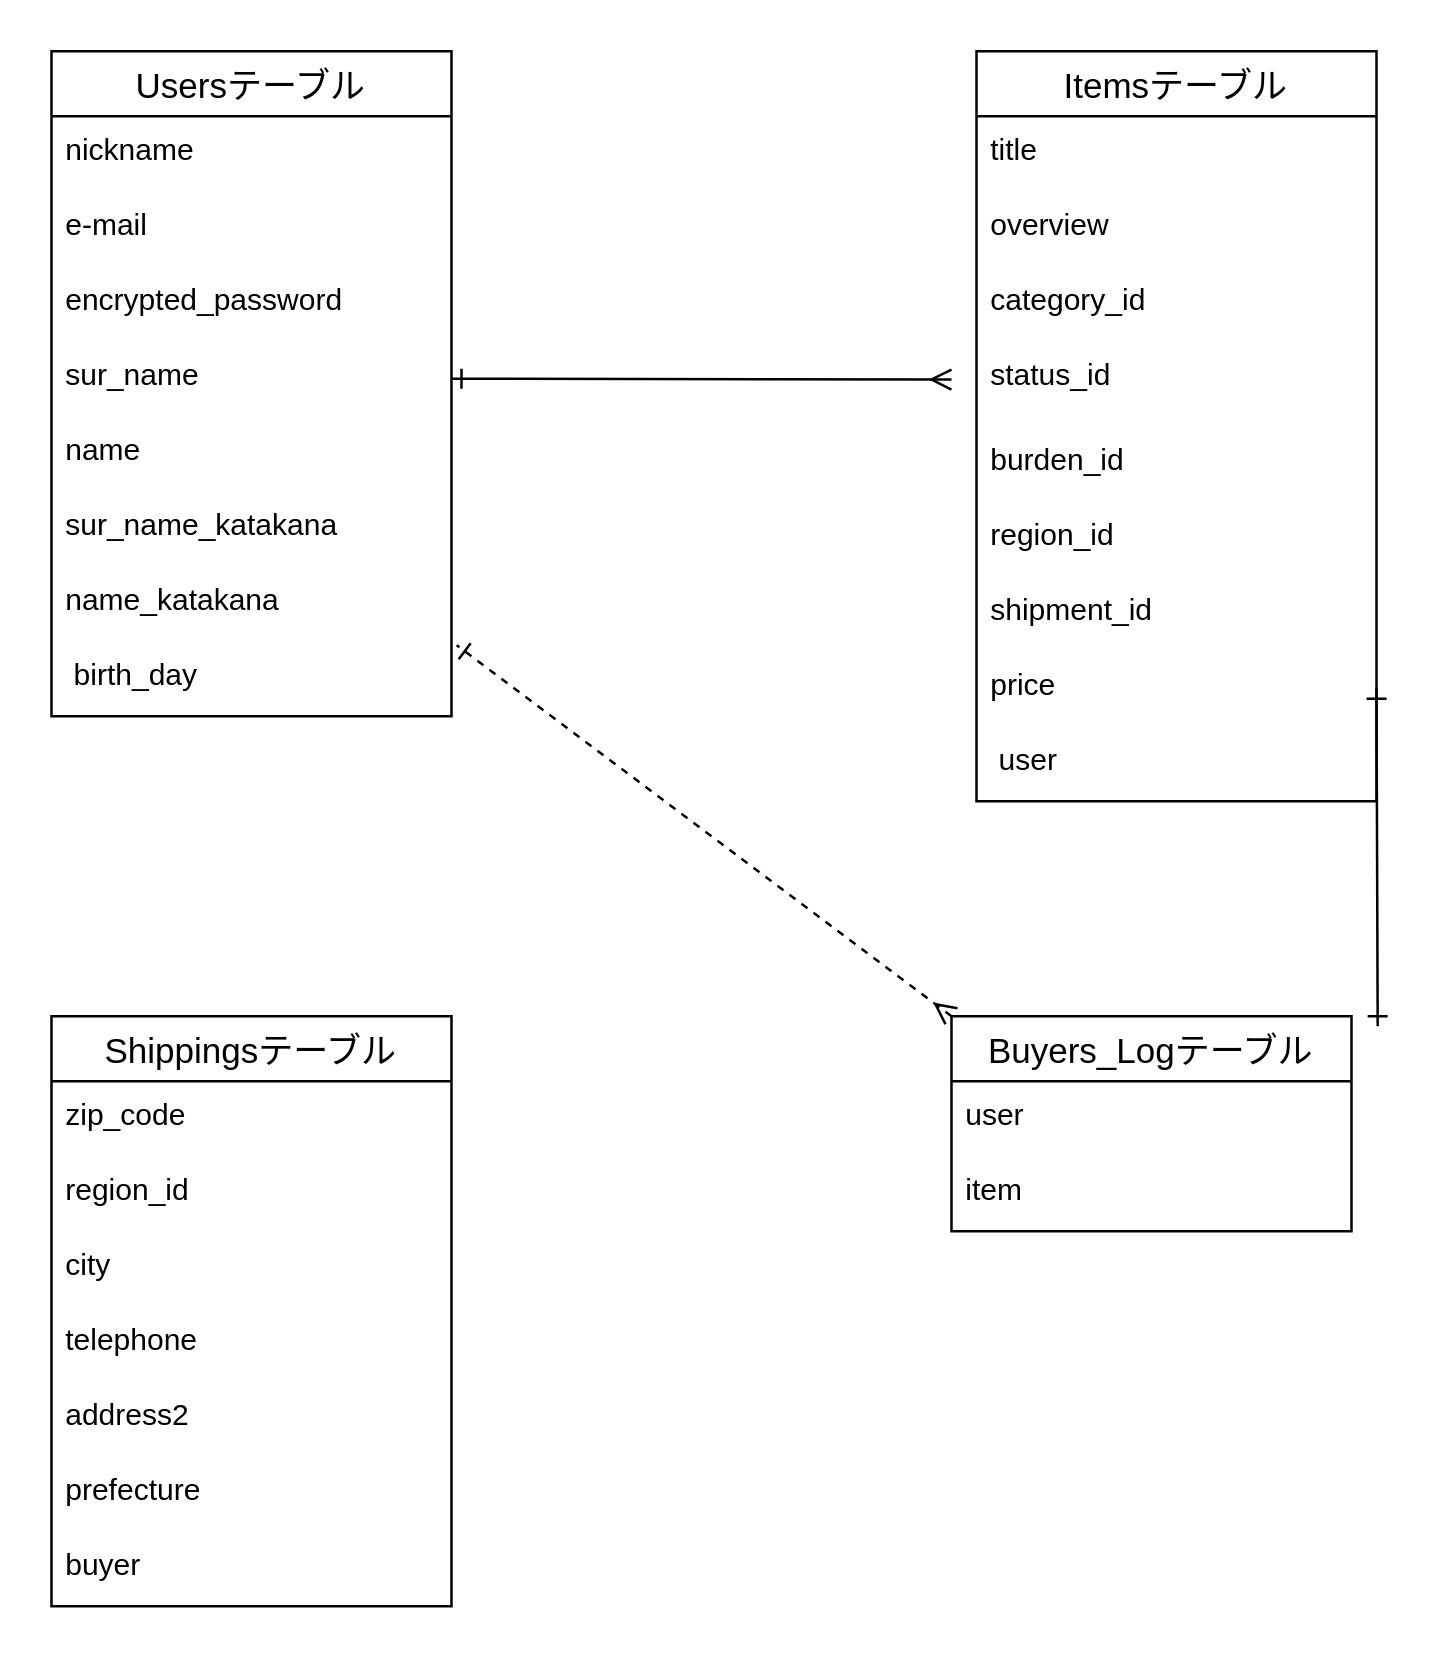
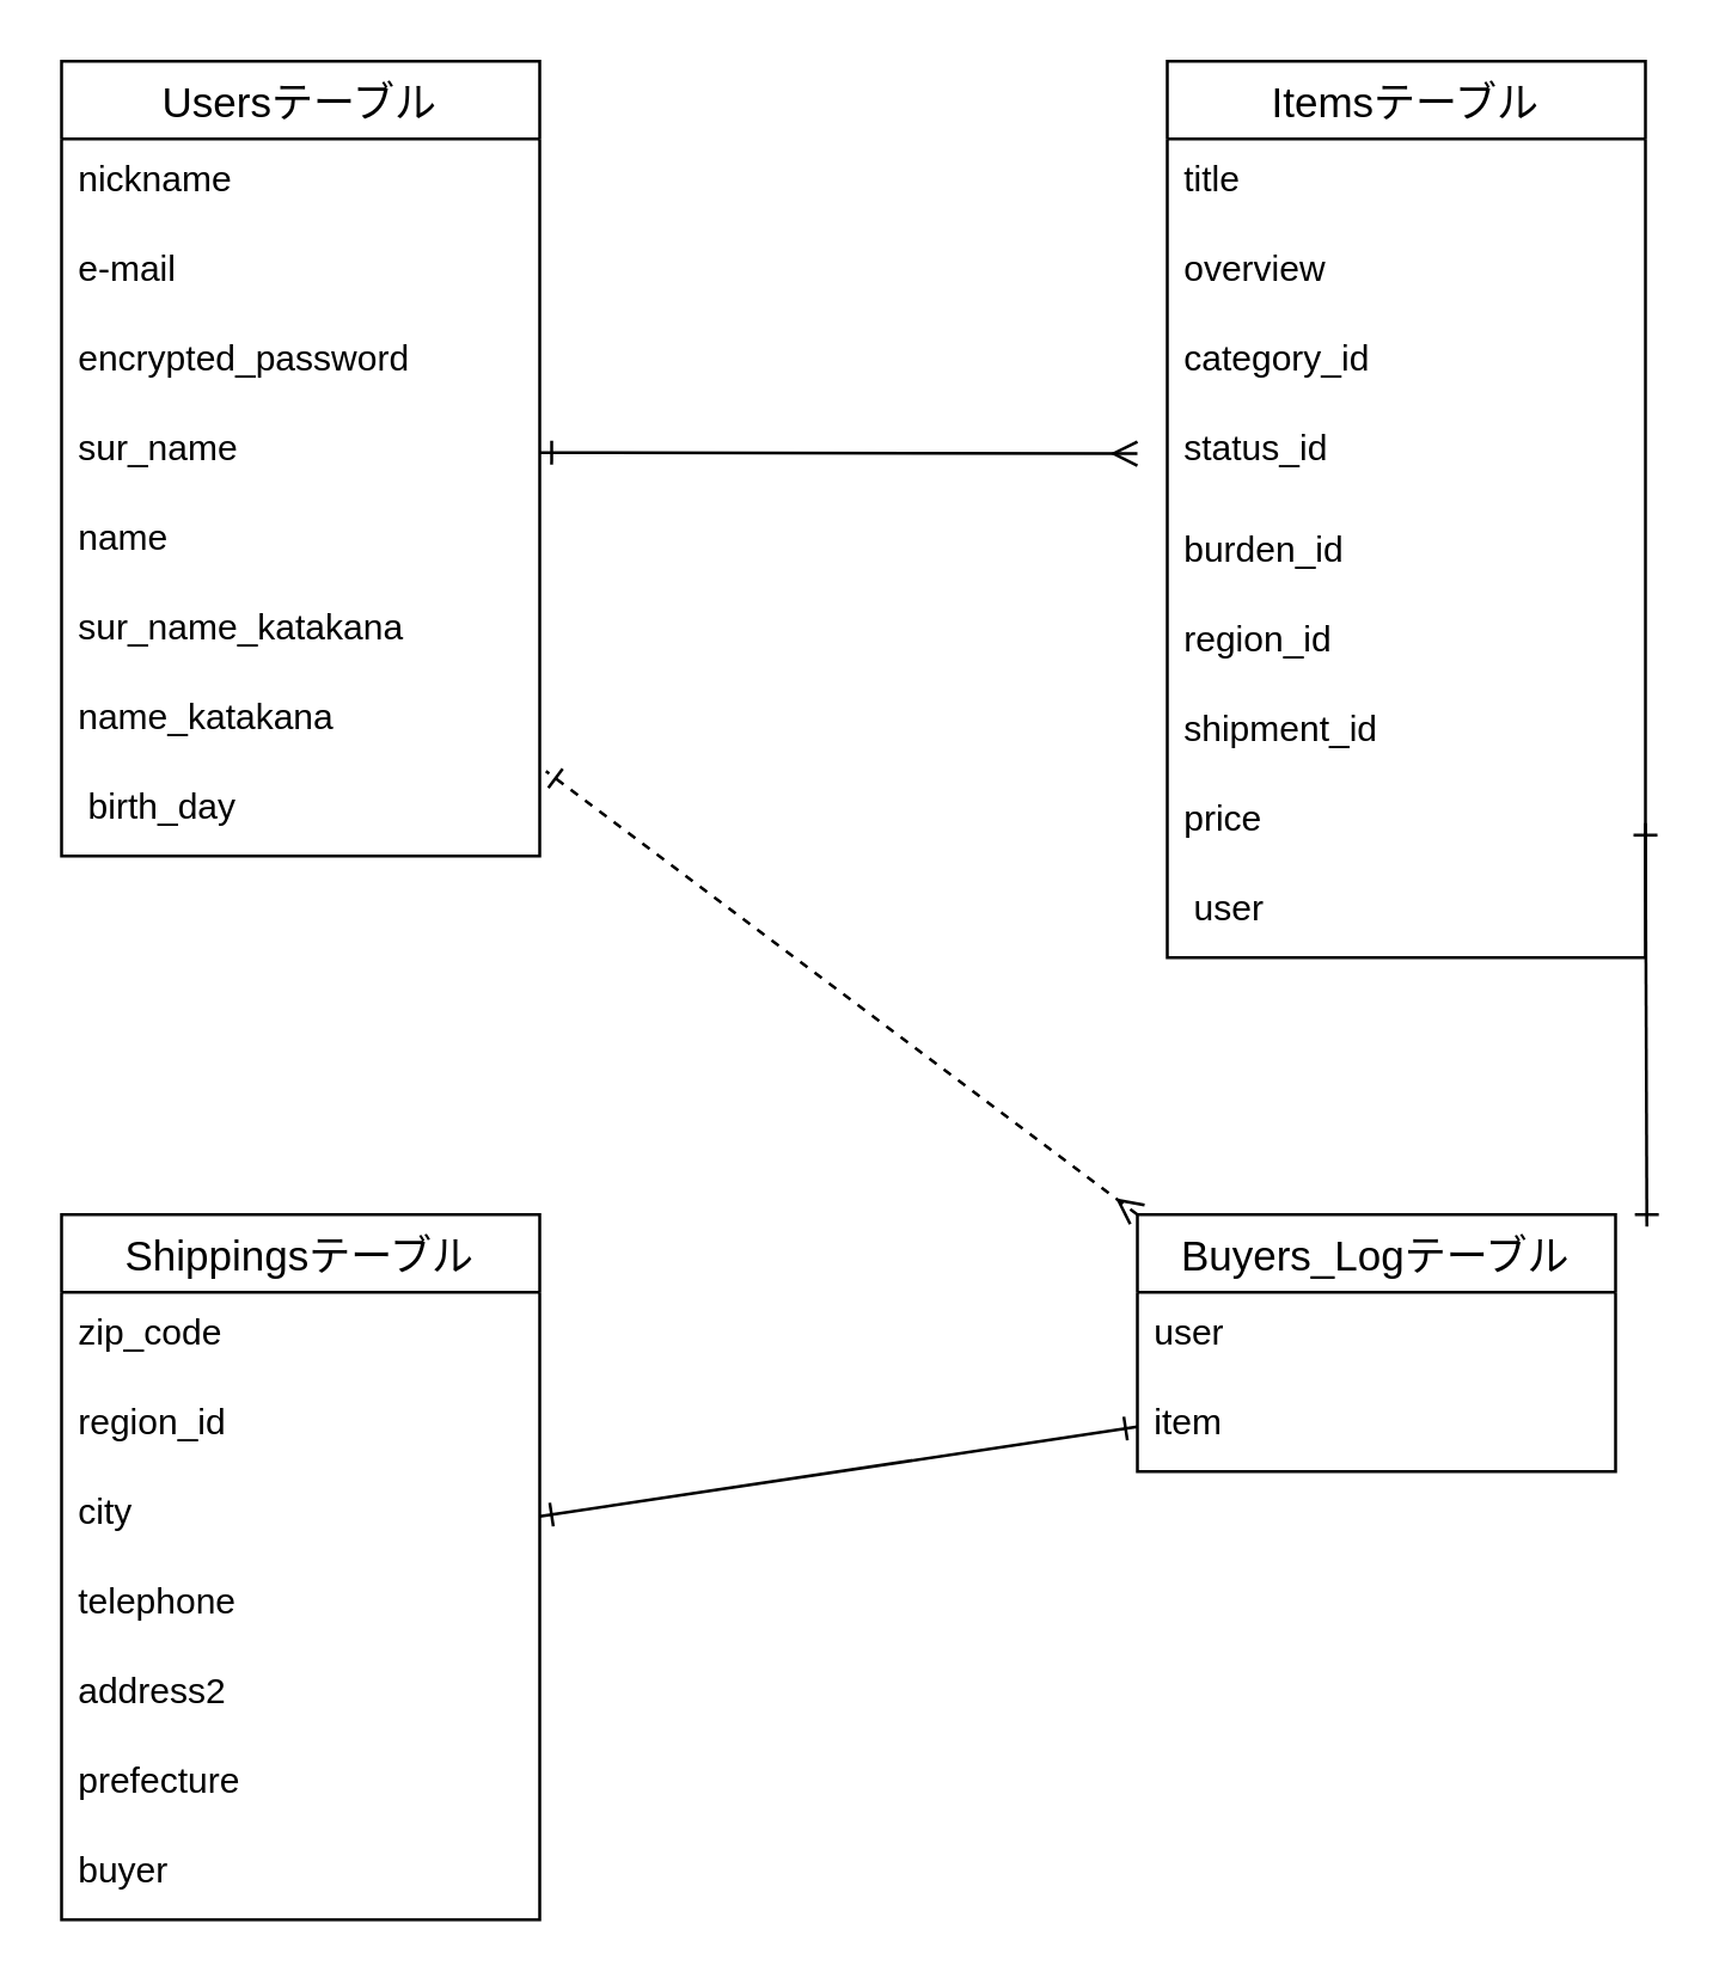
  <mxCell id="0" />
  <mxCell id="1" parent="0" />
  <mxCell id="2" value="Usersテーブル" style="swimlane;fontStyle=0;childLayout=stackLayout;horizontal=1;startSize=26;horizontalStack=0;resizeParent=1;resizeParentMax=0;resizeLast=0;collapsible=1;marginBottom=0;align=center;fontSize=14;" vertex="1" parent="1"><mxGeometry x="20" y="20" width="160" height="266" as="geometry" /></mxCell>
  <mxCell id="3" value="nickname" style="text;strokeColor=none;fillColor=none;spacingLeft=4;spacingRight=4;overflow=hidden;rotatable=0;points=[[0,0.5],[1,0.5]];portConstraint=eastwest;fontSize=12;" vertex="1" parent="2"><mxGeometry y="26" width="160" height="30" as="geometry" /></mxCell>
  <mxCell id="4" value="e-mail" style="text;strokeColor=none;fillColor=none;spacingLeft=4;spacingRight=4;overflow=hidden;rotatable=0;points=[[0,0.5],[1,0.5]];portConstraint=eastwest;fontSize=12;" vertex="1" parent="2"><mxGeometry y="56" width="160" height="30" as="geometry" /></mxCell>
  <mxCell id="5" value="encrypted_password" style="text;strokeColor=none;fillColor=none;spacingLeft=4;spacingRight=4;overflow=hidden;rotatable=0;points=[[0,0.5],[1,0.5]];portConstraint=eastwest;fontSize=12;" vertex="1" parent="2"><mxGeometry y="86" width="160" height="30" as="geometry" /></mxCell>
  <mxCell id="6" value="sur_name" style="text;strokeColor=none;fillColor=none;spacingLeft=4;spacingRight=4;overflow=hidden;rotatable=0;points=[[0,0.5],[1,0.5]];portConstraint=eastwest;fontSize=12;" vertex="1" parent="2"><mxGeometry y="116" width="160" height="30" as="geometry" /></mxCell>
  <mxCell id="7" value="name" style="text;strokeColor=none;fillColor=none;spacingLeft=4;spacingRight=4;overflow=hidden;rotatable=0;points=[[0,0.5],[1,0.5]];portConstraint=eastwest;fontSize=12;" vertex="1" parent="2"><mxGeometry y="146" width="160" height="30" as="geometry" /></mxCell>
  <mxCell id="8" value="sur_name_katakana" style="text;strokeColor=none;fillColor=none;spacingLeft=4;spacingRight=4;overflow=hidden;rotatable=0;points=[[0,0.5],[1,0.5]];portConstraint=eastwest;fontSize=12;" vertex="1" parent="2"><mxGeometry y="176" width="160" height="30" as="geometry" /></mxCell>
  <mxCell id="9" value="name_katakana" style="text;strokeColor=none;fillColor=none;spacingLeft=4;spacingRight=4;overflow=hidden;rotatable=0;points=[[0,0.5],[1,0.5]];portConstraint=eastwest;fontSize=12;" vertex="1" parent="2"><mxGeometry y="206" width="160" height="30" as="geometry" /></mxCell>
  <mxCell id="10" value=" birth_day" style="text;strokeColor=none;fillColor=none;spacingLeft=4;spacingRight=4;overflow=hidden;rotatable=0;points=[[0,0.5],[1,0.5]];portConstraint=eastwest;fontSize=12;" vertex="1" parent="2"><mxGeometry y="236" width="160" height="30" as="geometry" /></mxCell>
  <mxCell id="11" value="Itemsテーブル" style="swimlane;fontStyle=0;childLayout=stackLayout;horizontal=1;startSize=26;horizontalStack=0;resizeParent=1;resizeParentMax=0;resizeLast=0;collapsible=1;marginBottom=0;align=center;fontSize=14;" vertex="1" parent="1"><mxGeometry x="390" y="20" width="160" height="300" as="geometry" /></mxCell>
  <mxCell id="12" value="title" style="text;strokeColor=none;fillColor=none;spacingLeft=4;spacingRight=4;overflow=hidden;rotatable=0;points=[[0,0.5],[1,0.5]];portConstraint=eastwest;fontSize=12;" vertex="1" parent="11"><mxGeometry y="26" width="160" height="30" as="geometry" /></mxCell>
  <mxCell id="13" value="overview" style="text;strokeColor=none;fillColor=none;spacingLeft=4;spacingRight=4;overflow=hidden;rotatable=0;points=[[0,0.5],[1,0.5]];portConstraint=eastwest;fontSize=12;" vertex="1" parent="11"><mxGeometry y="56" width="160" height="30" as="geometry" /></mxCell>
  <mxCell id="14" value="category_id" style="text;strokeColor=none;fillColor=none;spacingLeft=4;spacingRight=4;overflow=hidden;rotatable=0;points=[[0,0.5],[1,0.5]];portConstraint=eastwest;fontSize=12;" vertex="1" parent="11"><mxGeometry y="86" width="160" height="30" as="geometry" /></mxCell>
  <mxCell id="15" value="status_id" style="text;strokeColor=none;fillColor=none;spacingLeft=4;spacingRight=4;overflow=hidden;rotatable=0;points=[[0,0.5],[1,0.5]];portConstraint=eastwest;fontSize=12;" vertex="1" parent="11"><mxGeometry y="116" width="160" height="34" as="geometry" /></mxCell>
  <mxCell id="16" value="burden_id" style="text;strokeColor=none;fillColor=none;spacingLeft=4;spacingRight=4;overflow=hidden;rotatable=0;points=[[0,0.5],[1,0.5]];portConstraint=eastwest;fontSize=12;" vertex="1" parent="11"><mxGeometry y="150" width="160" height="30" as="geometry" /></mxCell>
  <mxCell id="17" value="region_id" style="text;strokeColor=none;fillColor=none;spacingLeft=4;spacingRight=4;overflow=hidden;rotatable=0;points=[[0,0.5],[1,0.5]];portConstraint=eastwest;fontSize=12;" vertex="1" parent="11"><mxGeometry y="180" width="160" height="30" as="geometry" /></mxCell>
  <mxCell id="18" value="shipment_id" style="text;strokeColor=none;fillColor=none;spacingLeft=4;spacingRight=4;overflow=hidden;rotatable=0;points=[[0,0.5],[1,0.5]];portConstraint=eastwest;fontSize=12;" vertex="1" parent="11"><mxGeometry y="210" width="160" height="30" as="geometry" /></mxCell>
  <mxCell id="19" value="price" style="text;strokeColor=none;fillColor=none;spacingLeft=4;spacingRight=4;overflow=hidden;rotatable=0;points=[[0,0.5],[1,0.5]];portConstraint=eastwest;fontSize=12;" vertex="1" parent="11"><mxGeometry y="240" width="160" height="30" as="geometry" /></mxCell>
  <mxCell id="20" value=" user" style="text;strokeColor=none;fillColor=none;spacingLeft=4;spacingRight=4;overflow=hidden;rotatable=0;points=[[0,0.5],[1,0.5]];portConstraint=eastwest;fontSize=12;" vertex="1" parent="11"><mxGeometry y="270" width="160" height="30" as="geometry" /></mxCell>
  <mxCell id="21" style="edgeStyle=none;jumpSize=12;html=1;exitX=0;exitY=0;exitDx=0;exitDy=0;entryX=1.013;entryY=1.054;entryDx=0;entryDy=0;entryPerimeter=0;startArrow=ERmany;startFill=0;endArrow=ERone;endFill=0;dashed=1;" edge="1" parent="1" source="22" target="9"><mxGeometry relative="1" as="geometry" /></mxCell>
  <mxCell id="22" value="Buyers_Logテーブル" style="swimlane;fontStyle=0;childLayout=stackLayout;horizontal=1;startSize=26;horizontalStack=0;resizeParent=1;resizeParentMax=0;resizeLast=0;collapsible=1;marginBottom=0;align=center;fontSize=14;" vertex="1" parent="1"><mxGeometry x="380" y="406" width="160" height="86" as="geometry" /></mxCell>
  <mxCell id="23" value="user" style="text;strokeColor=none;fillColor=none;spacingLeft=4;spacingRight=4;overflow=hidden;rotatable=0;points=[[0,0.5],[1,0.5]];portConstraint=eastwest;fontSize=12;" vertex="1" parent="22"><mxGeometry y="26" width="160" height="30" as="geometry" /></mxCell>
  <mxCell id="24" value="item" style="text;strokeColor=none;fillColor=none;spacingLeft=4;spacingRight=4;overflow=hidden;rotatable=0;points=[[0,0.5],[1,0.5]];portConstraint=eastwest;fontSize=12;" vertex="1" parent="22"><mxGeometry y="56" width="160" height="30" as="geometry" /></mxCell>
  <mxCell id="25" value="Shippingsテーブル" style="swimlane;fontStyle=0;childLayout=stackLayout;horizontal=1;startSize=26;horizontalStack=0;resizeParent=1;resizeParentMax=0;resizeLast=0;collapsible=1;marginBottom=0;align=center;fontSize=14;" vertex="1" parent="1"><mxGeometry x="20" y="406" width="160" height="236" as="geometry" /></mxCell>
  <mxCell id="26" value="zip_code" style="text;strokeColor=none;fillColor=none;spacingLeft=4;spacingRight=4;overflow=hidden;rotatable=0;points=[[0,0.5],[1,0.5]];portConstraint=eastwest;fontSize=12;" vertex="1" parent="25"><mxGeometry y="26" width="160" height="30" as="geometry" /></mxCell>
  <mxCell id="27" value="region_id" style="text;strokeColor=none;fillColor=none;spacingLeft=4;spacingRight=4;overflow=hidden;rotatable=0;points=[[0,0.5],[1,0.5]];portConstraint=eastwest;fontSize=12;" vertex="1" parent="25"><mxGeometry y="56" width="160" height="30" as="geometry" /></mxCell>
  <mxCell id="28" value="city" style="text;strokeColor=none;fillColor=none;spacingLeft=4;spacingRight=4;overflow=hidden;rotatable=0;points=[[0,0.5],[1,0.5]];portConstraint=eastwest;fontSize=12;" vertex="1" parent="25"><mxGeometry y="86" width="160" height="30" as="geometry" /></mxCell>
  <mxCell id="29" value="telephone" style="text;strokeColor=none;fillColor=none;spacingLeft=4;spacingRight=4;overflow=hidden;rotatable=0;points=[[0,0.5],[1,0.5]];portConstraint=eastwest;fontSize=12;" vertex="1" parent="25"><mxGeometry y="116" width="160" height="30" as="geometry" /></mxCell>
  <mxCell id="30" value="address2" style="text;strokeColor=none;fillColor=none;spacingLeft=4;spacingRight=4;overflow=hidden;rotatable=0;points=[[0,0.5],[1,0.5]];portConstraint=eastwest;fontSize=12;" vertex="1" parent="25"><mxGeometry y="146" width="160" height="30" as="geometry" /></mxCell>
  <mxCell id="31" value="prefecture" style="text;strokeColor=none;fillColor=none;spacingLeft=4;spacingRight=4;overflow=hidden;rotatable=0;points=[[0,0.5],[1,0.5]];portConstraint=eastwest;fontSize=12;" vertex="1" parent="25"><mxGeometry y="176" width="160" height="30" as="geometry" /></mxCell>
  <mxCell id="32" value="buyer" style="text;strokeColor=none;fillColor=none;spacingLeft=4;spacingRight=4;overflow=hidden;rotatable=0;points=[[0,0.5],[1,0.5]];portConstraint=eastwest;fontSize=12;" vertex="1" parent="25"><mxGeometry y="206" width="160" height="30" as="geometry" /></mxCell>
+ <mxCell id="33" style="edgeStyle=none;html=1;exitX=0;exitY=0.5;exitDx=0;exitDy=0;entryX=1;entryY=0.5;entryDx=0;entryDy=0;startArrow=ERone;startFill=0;endArrow=ERone;endFill=0;" edge="1" parent="1" source="24" target="28"><mxGeometry relative="1" as="geometry" /></mxCell>
  <mxCell id="34" style="edgeStyle=none;jumpSize=12;html=1;exitX=1;exitY=0.5;exitDx=0;exitDy=0;startArrow=ERone;startFill=0;endArrow=ERmany;endFill=0;" edge="1" parent="1" source="6"><mxGeometry relative="1" as="geometry"><mxPoint x="380" y="151.316" as="targetPoint" /></mxGeometry></mxCell>
  <mxCell id="35" style="edgeStyle=none;jumpSize=12;html=1;exitX=1;exitY=0.5;exitDx=0;exitDy=0;startArrow=ERone;startFill=0;endArrow=ERone;endFill=0;" edge="1" parent="1" source="19"><mxGeometry relative="1" as="geometry"><mxPoint x="550.474" y="410" as="targetPoint" /></mxGeometry></mxCell>
